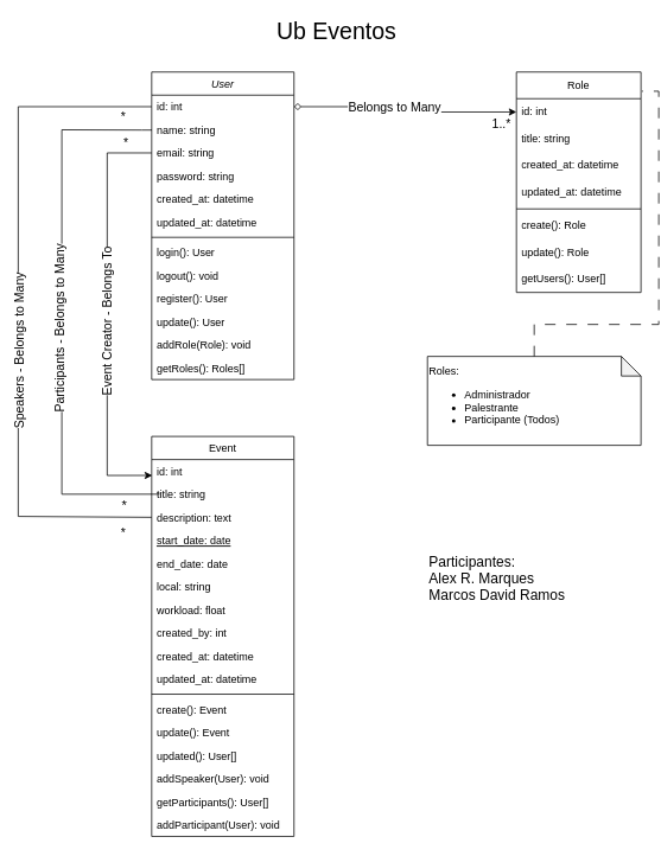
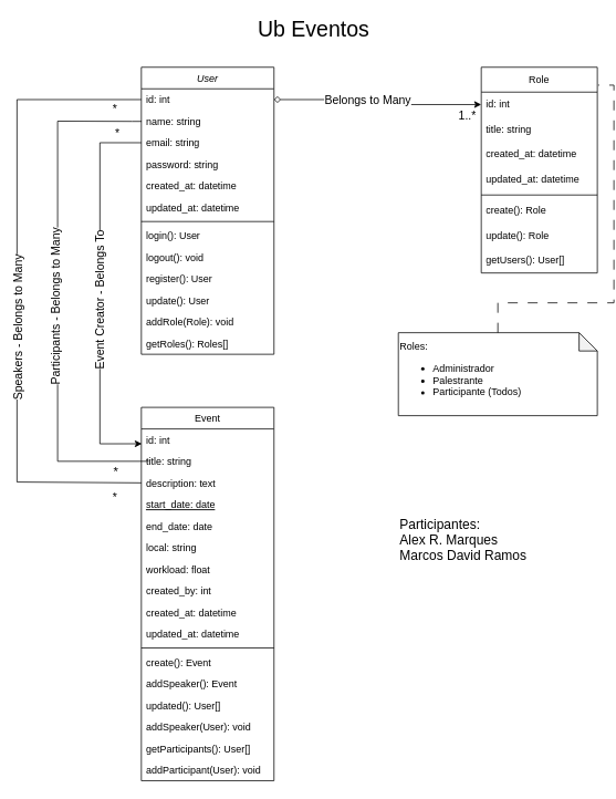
  <mxCell id="0" />
  <mxCell id="1" parent="0" />
  <mxCell id="2" value="User" style="swimlane;fontStyle=2;align=center;verticalAlign=top;childLayout=stackLayout;horizontal=1;startSize=26;horizontalStack=0;resizeParent=1;resizeLast=0;collapsible=1;marginBottom=0;rounded=0;shadow=0;strokeWidth=1;" parent="1" vertex="1"><mxGeometry x="170" y="80" width="160" height="346" as="geometry"><mxRectangle x="230" y="140" width="160" height="26" as="alternateBounds" /></mxGeometry></mxCell>
  <mxCell id="3" value="id: int" style="text;align=left;verticalAlign=top;spacingLeft=4;spacingRight=4;overflow=hidden;rotatable=0;points=[[0,0.5],[1,0.5]];portConstraint=eastwest;" parent="2" vertex="1"><mxGeometry y="26" width="160" height="26" as="geometry" /></mxCell>
  <mxCell id="4" value="name: string" style="text;align=left;verticalAlign=top;spacingLeft=4;spacingRight=4;overflow=hidden;rotatable=0;points=[[0,0.5],[1,0.5]];portConstraint=eastwest;" parent="2" vertex="1"><mxGeometry y="52" width="160" height="26" as="geometry" /></mxCell>
  <mxCell id="5" value="email: string" style="text;align=left;verticalAlign=top;spacingLeft=4;spacingRight=4;overflow=hidden;rotatable=0;points=[[0,0.5],[1,0.5]];portConstraint=eastwest;rounded=0;shadow=0;html=0;" parent="2" vertex="1"><mxGeometry y="78" width="160" height="26" as="geometry" /></mxCell>
  <mxCell id="6" value="password: string" style="text;align=left;verticalAlign=top;spacingLeft=4;spacingRight=4;overflow=hidden;rotatable=0;points=[[0,0.5],[1,0.5]];portConstraint=eastwest;rounded=0;shadow=0;html=0;" parent="2" vertex="1"><mxGeometry y="104" width="160" height="26" as="geometry" /></mxCell>
  <mxCell id="7" value="created_at: datetime" style="text;align=left;verticalAlign=top;spacingLeft=4;spacingRight=4;overflow=hidden;rotatable=0;points=[[0,0.5],[1,0.5]];portConstraint=eastwest;rounded=0;shadow=0;html=0;" parent="2" vertex="1"><mxGeometry y="130" width="160" height="26" as="geometry" /></mxCell>
  <mxCell id="8" value="updated_at: datetime" style="text;align=left;verticalAlign=top;spacingLeft=4;spacingRight=4;overflow=hidden;rotatable=0;points=[[0,0.5],[1,0.5]];portConstraint=eastwest;rounded=0;shadow=0;html=0;" parent="2" vertex="1"><mxGeometry y="156" width="160" height="26" as="geometry" /></mxCell>
  <mxCell id="9" value="" style="line;strokeWidth=1;fillColor=none;align=left;verticalAlign=middle;spacingTop=-1;spacingLeft=3;spacingRight=3;rotatable=0;labelPosition=right;points=[];portConstraint=eastwest;strokeColor=inherit;" vertex="1" parent="2"><mxGeometry y="182" width="160" height="8" as="geometry" /></mxCell>
  <mxCell id="10" value="login(): User" style="text;align=left;verticalAlign=top;spacingLeft=4;spacingRight=4;overflow=hidden;rotatable=0;points=[[0,0.5],[1,0.5]];portConstraint=eastwest;rounded=0;shadow=0;html=0;" vertex="1" parent="2"><mxGeometry y="190" width="160" height="26" as="geometry" /></mxCell>
  <mxCell id="11" value="logout(): void" style="text;align=left;verticalAlign=top;spacingLeft=4;spacingRight=4;overflow=hidden;rotatable=0;points=[[0,0.5],[1,0.5]];portConstraint=eastwest;rounded=0;shadow=0;html=0;" vertex="1" parent="2"><mxGeometry y="216" width="160" height="26" as="geometry" /></mxCell>
  <mxCell id="12" value="register(): User" style="text;align=left;verticalAlign=top;spacingLeft=4;spacingRight=4;overflow=hidden;rotatable=0;points=[[0,0.5],[1,0.5]];portConstraint=eastwest;rounded=0;shadow=0;html=0;" vertex="1" parent="2"><mxGeometry y="242" width="160" height="26" as="geometry" /></mxCell>
  <mxCell id="13" value="update(): User" style="text;align=left;verticalAlign=top;spacingLeft=4;spacingRight=4;overflow=hidden;rotatable=0;points=[[0,0.5],[1,0.5]];portConstraint=eastwest;rounded=0;shadow=0;html=0;" vertex="1" parent="2"><mxGeometry y="268" width="160" height="26" as="geometry" /></mxCell>
  <mxCell id="14" value="addRole(Role): void" style="text;align=left;verticalAlign=top;spacingLeft=4;spacingRight=4;overflow=hidden;rotatable=0;points=[[0,0.5],[1,0.5]];portConstraint=eastwest;rounded=0;shadow=0;html=0;" vertex="1" parent="2"><mxGeometry y="294" width="160" height="26" as="geometry" /></mxCell>
  <mxCell id="15" value="getRoles(): Roles[]" style="text;align=left;verticalAlign=top;spacingLeft=4;spacingRight=4;overflow=hidden;rotatable=0;points=[[0,0.5],[1,0.5]];portConstraint=eastwest;rounded=0;shadow=0;html=0;" vertex="1" parent="2"><mxGeometry y="320" width="160" height="26" as="geometry" /></mxCell>
  <mxCell id="16" value="Event" style="swimlane;fontStyle=0;align=center;verticalAlign=top;childLayout=stackLayout;horizontal=1;startSize=26;horizontalStack=0;resizeParent=1;resizeLast=0;collapsible=1;marginBottom=0;rounded=0;shadow=0;strokeWidth=1;" parent="1" vertex="1"><mxGeometry x="170" y="490" width="160" height="450" as="geometry"><mxRectangle x="130" y="380" width="160" height="26" as="alternateBounds" /></mxGeometry></mxCell>
  <mxCell id="17" value="id: int" style="text;align=left;verticalAlign=top;spacingLeft=4;spacingRight=4;overflow=hidden;rotatable=0;points=[[0,0.5],[1,0.5]];portConstraint=eastwest;" parent="16" vertex="1"><mxGeometry y="26" width="160" height="26" as="geometry" /></mxCell>
  <mxCell id="18" value="title: string" style="text;align=left;verticalAlign=top;spacingLeft=4;spacingRight=4;overflow=hidden;rotatable=0;points=[[0,0.5],[1,0.5]];portConstraint=eastwest;" parent="16" vertex="1"><mxGeometry y="52" width="160" height="26" as="geometry" /></mxCell>
  <mxCell id="19" value="description: text" style="text;align=left;verticalAlign=top;spacingLeft=4;spacingRight=4;overflow=hidden;rotatable=0;points=[[0,0.5],[1,0.5]];portConstraint=eastwest;rounded=0;shadow=0;html=0;" parent="16" vertex="1"><mxGeometry y="78" width="160" height="26" as="geometry" /></mxCell>
  <mxCell id="20" value="start_date: date" style="text;align=left;verticalAlign=top;spacingLeft=4;spacingRight=4;overflow=hidden;rotatable=0;points=[[0,0.5],[1,0.5]];portConstraint=eastwest;fontStyle=4" parent="16" vertex="1"><mxGeometry y="104" width="160" height="26" as="geometry" /></mxCell>
  <mxCell id="21" value="end_date: date" style="text;align=left;verticalAlign=top;spacingLeft=4;spacingRight=4;overflow=hidden;rotatable=0;points=[[0,0.5],[1,0.5]];portConstraint=eastwest;" parent="16" vertex="1"><mxGeometry y="130" width="160" height="26" as="geometry" /></mxCell>
  <mxCell id="22" value="local: string" style="text;align=left;verticalAlign=top;spacingLeft=4;spacingRight=4;overflow=hidden;rotatable=0;points=[[0,0.5],[1,0.5]];portConstraint=eastwest;" parent="16" vertex="1"><mxGeometry y="156" width="160" height="26" as="geometry" /></mxCell>
  <mxCell id="23" value="workload: float" style="text;align=left;verticalAlign=top;spacingLeft=4;spacingRight=4;overflow=hidden;rotatable=0;points=[[0,0.5],[1,0.5]];portConstraint=eastwest;" parent="16" vertex="1"><mxGeometry y="182" width="160" height="26" as="geometry" /></mxCell>
  <mxCell id="24" value="created_by: int" style="text;align=left;verticalAlign=top;spacingLeft=4;spacingRight=4;overflow=hidden;rotatable=0;points=[[0,0.5],[1,0.5]];portConstraint=eastwest;" parent="16" vertex="1"><mxGeometry y="208" width="160" height="26" as="geometry" /></mxCell>
  <mxCell id="25" value="created_at: datetime" style="text;align=left;verticalAlign=top;spacingLeft=4;spacingRight=4;overflow=hidden;rotatable=0;points=[[0,0.5],[1,0.5]];portConstraint=eastwest;" parent="16" vertex="1"><mxGeometry y="234" width="160" height="26" as="geometry" /></mxCell>
  <mxCell id="26" value="updated_at: datetime" style="text;align=left;verticalAlign=top;spacingLeft=4;spacingRight=4;overflow=hidden;rotatable=0;points=[[0,0.5],[1,0.5]];portConstraint=eastwest;" parent="16" vertex="1"><mxGeometry y="260" width="160" height="26" as="geometry" /></mxCell>
  <mxCell id="27" value="" style="line;strokeWidth=1;fillColor=none;align=left;verticalAlign=middle;spacingTop=-1;spacingLeft=3;spacingRight=3;rotatable=0;labelPosition=right;points=[];portConstraint=eastwest;strokeColor=inherit;" vertex="1" parent="16"><mxGeometry y="286" width="160" height="8" as="geometry" /></mxCell>
  <mxCell id="28" value="create(): Event" style="text;align=left;verticalAlign=top;spacingLeft=4;spacingRight=4;overflow=hidden;rotatable=0;points=[[0,0.5],[1,0.5]];portConstraint=eastwest;rounded=0;shadow=0;html=0;" vertex="1" parent="16"><mxGeometry y="294" width="160" height="26" as="geometry" /></mxCell>
- <mxCell id="29" value="update(): Event" style="text;align=left;verticalAlign=top;spacingLeft=4;spacingRight=4;overflow=hidden;rotatable=0;points=[[0,0.5],[1,0.5]];portConstraint=eastwest;rounded=0;shadow=0;html=0;" vertex="1" parent="16"><mxGeometry y="320" width="160" height="26" as="geometry" /></mxCell>
+ <mxCell id="29" value="addSpeaker(): Event" style="text;align=left;verticalAlign=top;spacingLeft=4;spacingRight=4;overflow=hidden;rotatable=0;points=[[0,0.5],[1,0.5]];portConstraint=eastwest;rounded=0;shadow=0;html=0;" vertex="1" parent="16"><mxGeometry y="320" width="160" height="26" as="geometry" /></mxCell>
  <mxCell id="30" value="updated(): User[]" style="text;align=left;verticalAlign=top;spacingLeft=4;spacingRight=4;overflow=hidden;rotatable=0;points=[[0,0.5],[1,0.5]];portConstraint=eastwest;rounded=0;shadow=0;html=0;" vertex="1" parent="16"><mxGeometry y="346" width="160" height="26" as="geometry" /></mxCell>
  <mxCell id="31" value="addSpeaker(User): void" style="text;align=left;verticalAlign=top;spacingLeft=4;spacingRight=4;overflow=hidden;rotatable=0;points=[[0,0.5],[1,0.5]];portConstraint=eastwest;rounded=0;shadow=0;html=0;" vertex="1" parent="16"><mxGeometry y="372" width="160" height="26" as="geometry" /></mxCell>
  <mxCell id="32" value="getParticipants(): User[]" style="text;align=left;verticalAlign=top;spacingLeft=4;spacingRight=4;overflow=hidden;rotatable=0;points=[[0,0.5],[1,0.5]];portConstraint=eastwest;rounded=0;shadow=0;html=0;" vertex="1" parent="16"><mxGeometry y="398" width="160" height="26" as="geometry" /></mxCell>
  <mxCell id="33" value="addParticipant(User): void" style="text;align=left;verticalAlign=top;spacingLeft=4;spacingRight=4;overflow=hidden;rotatable=0;points=[[0,0.5],[1,0.5]];portConstraint=eastwest;rounded=0;shadow=0;html=0;" vertex="1" parent="16"><mxGeometry y="424" width="160" height="26" as="geometry" /></mxCell>
  <mxCell id="34" style="edgeStyle=orthogonalEdgeStyle;rounded=0;orthogonalLoop=1;jettySize=auto;html=1;exitX=0;exitY=0.5;exitDx=0;exitDy=0;endArrow=none;endFill=0;entryX=0;entryY=0.5;entryDx=0;entryDy=0;" parent="1" source="3" target="19" edge="1"><mxGeometry relative="1" as="geometry"><mxPoint x="140" y="716" as="targetPoint" /><Array as="points"><mxPoint x="20" y="119" /><mxPoint x="20" y="580" /></Array><mxPoint x="140" y="220" as="sourcePoint" /></mxGeometry></mxCell>
  <mxCell id="35" value="Speakers - Belongs to Many" style="edgeLabel;html=1;align=center;verticalAlign=middle;resizable=0;points=[];rotation=270;fontSize=14;" parent="34" vertex="1" connectable="0"><mxGeometry x="0.119" y="1" relative="1" as="geometry"><mxPoint as="offset" /></mxGeometry></mxCell>
  <mxCell id="36" value="*" style="edgeLabel;html=1;align=center;verticalAlign=top;resizable=0;points=[];fontSize=14;" parent="34" vertex="1" connectable="0"><mxGeometry x="0.917" y="-3" relative="1" as="geometry"><mxPoint as="offset" /></mxGeometry></mxCell>
  <mxCell id="37" value="*" style="edgeLabel;html=1;align=center;verticalAlign=top;resizable=0;points=[];fontSize=14;" parent="34" vertex="1" connectable="0"><mxGeometry x="-0.912" y="-3" relative="1" as="geometry"><mxPoint as="offset" /></mxGeometry></mxCell>
  <mxCell id="38" value="Roles:&lt;div&gt;&lt;ul&gt;&lt;li&gt;Administrador&lt;/li&gt;&lt;li&gt;Palestrante&lt;/li&gt;&lt;li&gt;Participante (Todos)&lt;/li&gt;&lt;/ul&gt;&lt;/div&gt;" style="shape=note;whiteSpace=wrap;html=1;backgroundOutline=1;darkOpacity=0.05;size=22;align=left;" parent="1" vertex="1"><mxGeometry x="480" y="400" width="240" height="100" as="geometry" /></mxCell>
  <mxCell id="39" style="edgeStyle=orthogonalEdgeStyle;rounded=0;orthogonalLoop=1;jettySize=auto;html=1;endArrow=none;endFill=0;entryX=0;entryY=0.5;entryDx=0;entryDy=0;exitX=0.008;exitY=0.511;exitDx=0;exitDy=0;exitPerimeter=0;" parent="1" edge="1"><mxGeometry relative="1" as="geometry"><mxPoint x="170.28" y="145.286" as="sourcePoint" /><mxPoint x="179" y="555" as="targetPoint" /><Array as="points"><mxPoint x="159" y="145" /><mxPoint x="69" y="145" /><mxPoint x="69" y="555" /></Array></mxGeometry></mxCell>
  <mxCell id="40" value="Participants - Belongs to Many" style="edgeLabel;html=1;align=center;verticalAlign=middle;resizable=0;points=[];rotation=270;fontSize=14;" parent="39" vertex="1" connectable="0"><mxGeometry x="0.049" y="-2" relative="1" as="geometry"><mxPoint as="offset" /></mxGeometry></mxCell>
  <mxCell id="41" value="*" style="edgeLabel;html=1;align=center;verticalAlign=top;resizable=0;points=[];fontSize=15;" parent="39" vertex="1" connectable="0"><mxGeometry x="0.87" y="3" relative="1" as="geometry"><mxPoint as="offset" /></mxGeometry></mxCell>
  <mxCell id="42" value="*" style="edgeLabel;html=1;align=center;verticalAlign=top;resizable=0;points=[];fontSize=14;" parent="39" vertex="1" connectable="0"><mxGeometry x="-0.903" relative="1" as="geometry"><mxPoint as="offset" /></mxGeometry></mxCell>
  <mxCell id="43" value="Role" style="swimlane;fontStyle=0;childLayout=stackLayout;horizontal=1;startSize=30;horizontalStack=0;resizeParent=1;resizeParentMax=0;resizeLast=0;collapsible=1;marginBottom=0;whiteSpace=wrap;html=1;" parent="1" vertex="1"><mxGeometry x="580" y="80" width="140" height="248" as="geometry" /></mxCell>
  <mxCell id="44" value="id: int" style="text;strokeColor=none;fillColor=none;align=left;verticalAlign=middle;spacingLeft=4;spacingRight=4;overflow=hidden;points=[[0,0.5],[1,0.5]];portConstraint=eastwest;rotatable=0;whiteSpace=wrap;html=1;" parent="43" vertex="1"><mxGeometry y="30" width="140" height="30" as="geometry" /></mxCell>
  <mxCell id="45" value="title: string" style="text;strokeColor=none;fillColor=none;align=left;verticalAlign=middle;spacingLeft=4;spacingRight=4;overflow=hidden;points=[[0,0.5],[1,0.5]];portConstraint=eastwest;rotatable=0;whiteSpace=wrap;html=1;" parent="43" vertex="1"><mxGeometry y="60" width="140" height="30" as="geometry" /></mxCell>
  <mxCell id="46" value="created_at: datetime" style="text;strokeColor=none;fillColor=none;align=left;verticalAlign=middle;spacingLeft=4;spacingRight=4;overflow=hidden;points=[[0,0.5],[1,0.5]];portConstraint=eastwest;rotatable=0;whiteSpace=wrap;html=1;" parent="43" vertex="1"><mxGeometry y="90" width="140" height="30" as="geometry" /></mxCell>
  <mxCell id="47" value="updated_at: datetime" style="text;strokeColor=none;fillColor=none;align=left;verticalAlign=middle;spacingLeft=4;spacingRight=4;overflow=hidden;points=[[0,0.5],[1,0.5]];portConstraint=eastwest;rotatable=0;whiteSpace=wrap;html=1;" parent="43" vertex="1"><mxGeometry y="120" width="140" height="30" as="geometry" /></mxCell>
  <mxCell id="48" value="" style="line;strokeWidth=1;fillColor=none;align=left;verticalAlign=middle;spacingTop=-1;spacingLeft=3;spacingRight=3;rotatable=0;labelPosition=right;points=[];portConstraint=eastwest;strokeColor=inherit;" vertex="1" parent="43"><mxGeometry y="150" width="140" height="8" as="geometry" /></mxCell>
  <mxCell id="49" value="create(): Role" style="text;strokeColor=none;fillColor=none;align=left;verticalAlign=middle;spacingLeft=4;spacingRight=4;overflow=hidden;points=[[0,0.5],[1,0.5]];portConstraint=eastwest;rotatable=0;whiteSpace=wrap;html=1;" vertex="1" parent="43"><mxGeometry y="158" width="140" height="30" as="geometry" /></mxCell>
  <mxCell id="50" value="update(): Role" style="text;strokeColor=none;fillColor=none;align=left;verticalAlign=middle;spacingLeft=4;spacingRight=4;overflow=hidden;points=[[0,0.5],[1,0.5]];portConstraint=eastwest;rotatable=0;whiteSpace=wrap;html=1;" vertex="1" parent="43"><mxGeometry y="188" width="140" height="30" as="geometry" /></mxCell>
  <mxCell id="51" value="getUsers(): User[]" style="text;strokeColor=none;fillColor=none;align=left;verticalAlign=middle;spacingLeft=4;spacingRight=4;overflow=hidden;points=[[0,0.5],[1,0.5]];portConstraint=eastwest;rotatable=0;whiteSpace=wrap;html=1;" vertex="1" parent="43"><mxGeometry y="218" width="140" height="30" as="geometry" /></mxCell>
  <mxCell id="52" style="edgeStyle=orthogonalEdgeStyle;rounded=0;orthogonalLoop=1;jettySize=auto;html=1;exitX=0.5;exitY=0;exitDx=0;exitDy=0;exitPerimeter=0;entryX=1.007;entryY=0.087;entryDx=0;entryDy=0;entryPerimeter=0;dashed=1;dashPattern=12 12;endArrow=none;endFill=0;" parent="1" source="38" target="43" edge="1"><mxGeometry relative="1" as="geometry" /></mxCell>
  <mxCell id="53" style="edgeStyle=orthogonalEdgeStyle;rounded=0;orthogonalLoop=1;jettySize=auto;html=1;entryX=0.004;entryY=0.687;entryDx=0;entryDy=0;entryPerimeter=0;" edge="1" parent="1" source="5" target="17"><mxGeometry relative="1" as="geometry"><Array as="points"><mxPoint x="120" y="171" /><mxPoint x="120" y="534" /></Array></mxGeometry></mxCell>
  <mxCell id="54" value="Event Creator - Belongs To" style="edgeLabel;html=1;align=center;verticalAlign=middle;resizable=0;points=[];rotation=270;fontSize=14;" vertex="1" connectable="0" parent="53"><mxGeometry x="0.04" relative="1" as="geometry"><mxPoint as="offset" /></mxGeometry></mxCell>
  <mxCell id="55" style="edgeStyle=orthogonalEdgeStyle;rounded=0;orthogonalLoop=1;jettySize=auto;html=1;exitX=1;exitY=0.5;exitDx=0;exitDy=0;entryX=0;entryY=0.5;entryDx=0;entryDy=0;startArrow=diamond;startFill=0;" edge="1" parent="1" source="3" target="44"><mxGeometry relative="1" as="geometry" /></mxCell>
  <mxCell id="56" value="&lt;span style=&quot;font-size: 14px;&quot;&gt;Belongs to Many&lt;/span&gt;" style="edgeLabel;html=1;align=center;verticalAlign=middle;resizable=0;points=[];" vertex="1" connectable="0" parent="55"><mxGeometry x="-0.128" relative="1" as="geometry"><mxPoint as="offset" /></mxGeometry></mxCell>
  <mxCell id="57" value="1..*" style="edgeLabel;html=1;align=center;verticalAlign=top;resizable=0;points=[];fontSize=14;" vertex="1" connectable="0" parent="55"><mxGeometry x="0.856" y="1" relative="1" as="geometry"><mxPoint as="offset" /></mxGeometry></mxCell>
  <mxCell id="58" value="Ub Eventos" style="text;html=1;align=center;verticalAlign=middle;whiteSpace=wrap;rounded=0;fontSize=26;" vertex="1" parent="1"><mxGeometry x="228" y="20" width="300" height="30" as="geometry" /></mxCell>
  <mxCell id="59" value="Participantes:&lt;div style=&quot;font-size: 16px;&quot;&gt;Alex R. Marques&lt;/div&gt;&lt;div style=&quot;font-size: 16px;&quot;&gt;Marcos David Ramos&lt;/div&gt;" style="text;html=1;align=left;verticalAlign=middle;whiteSpace=wrap;rounded=0;fontSize=16;" vertex="1" parent="1"><mxGeometry x="480" y="600" width="200" height="100" as="geometry" /></mxCell>
